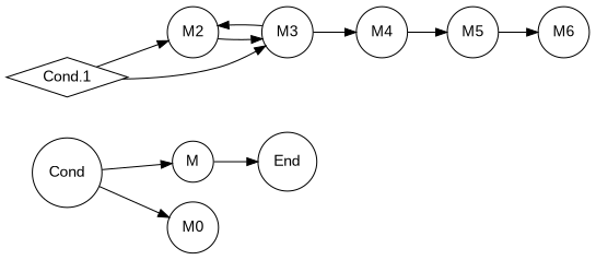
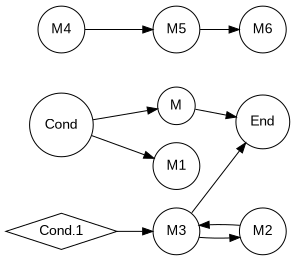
  strict digraph {
    fontname="Liberation Sans"
    rankdir=LR
    node [fontname="Liberation Sans" scope=global shape=circle type=FunctionDeclaration]
    edge [fontname="Liberation Sans" type=call]
    n1 [label=Cond type=EntryPoint]
    n2 [label=M]
-   n3 [label=M0]
+   n3 [label=M1]
    n4 [label=End type=ExitPoint]
    n5 [label="Cond.1" scope=M shape=diamond type=Condition]
    n6 [label=M2]
    n7 [label=M3]
    n8 [label=M4]
    n9 [label=M5]
    n10 [label=M6]
    n1 -> n2
    n1 -> n3
    n2 -> n4 [type=control]
-   n5 -> n6
    n5 -> n7
    n6 -> n7
    n7 -> n6
-   n7 -> n8
+   n7 -> n4
    n8 -> n9
    n9 -> n10
  }
